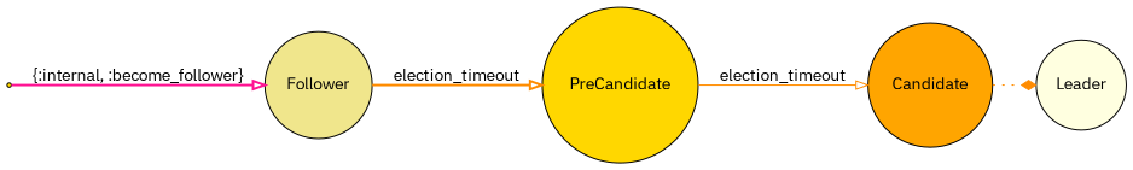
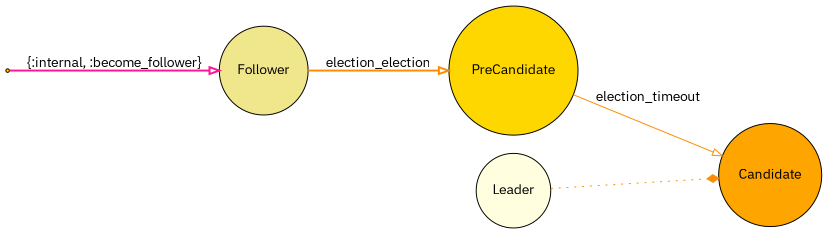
  digraph {
    fontname="IBM Plex Sans"
    rankdir=LR
    node [fillcolor=gold fontname="IBM Plex Sans" shape=circle style=filled]
    edge [arrowhead=onormal color=darkorange fontname="IBM Plex Sans" style=bold]
    qi [shape=point]
    Follower [fillcolor=khaki]
    PreCandidate
    Candidate [fillcolor=orange]
    Leader [fillcolor=lightyellow]
    qi -> Follower [color=deeppink label="{:internal, :become_follower}"]
-   Follower -> PreCandidate [label=election_timeout]
+   Follower -> PreCandidate [label=election_election]
    PreCandidate -> Candidate [label=election_timeout style=solid]
-   Candidate -> Leader [arrowhead=diamond style=dotted]
+   Leader -> Candidate [arrowhead=diamond style=dotted]
  }
